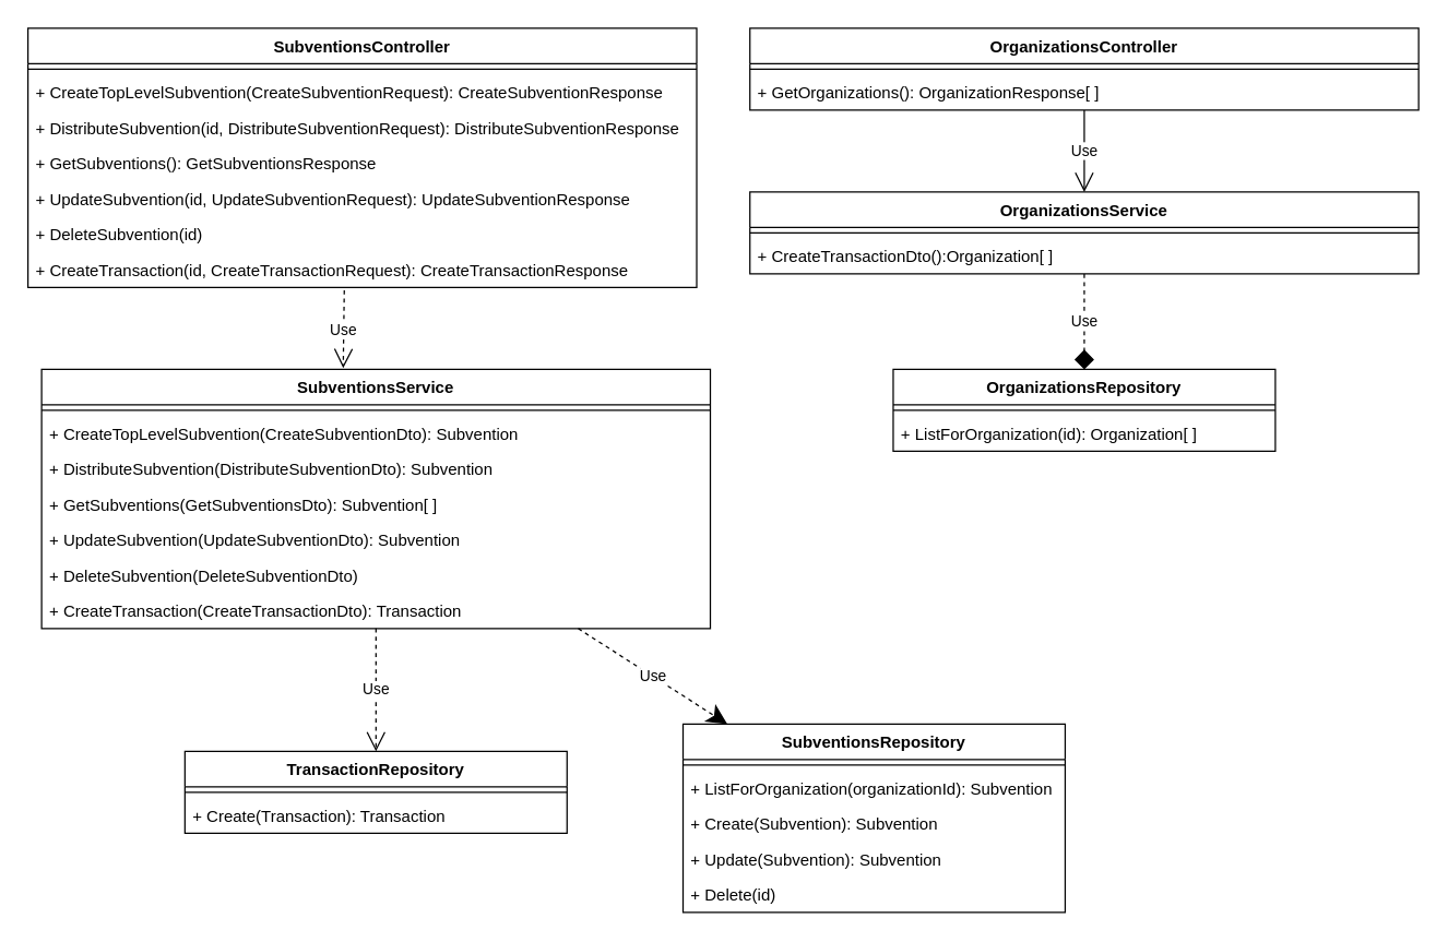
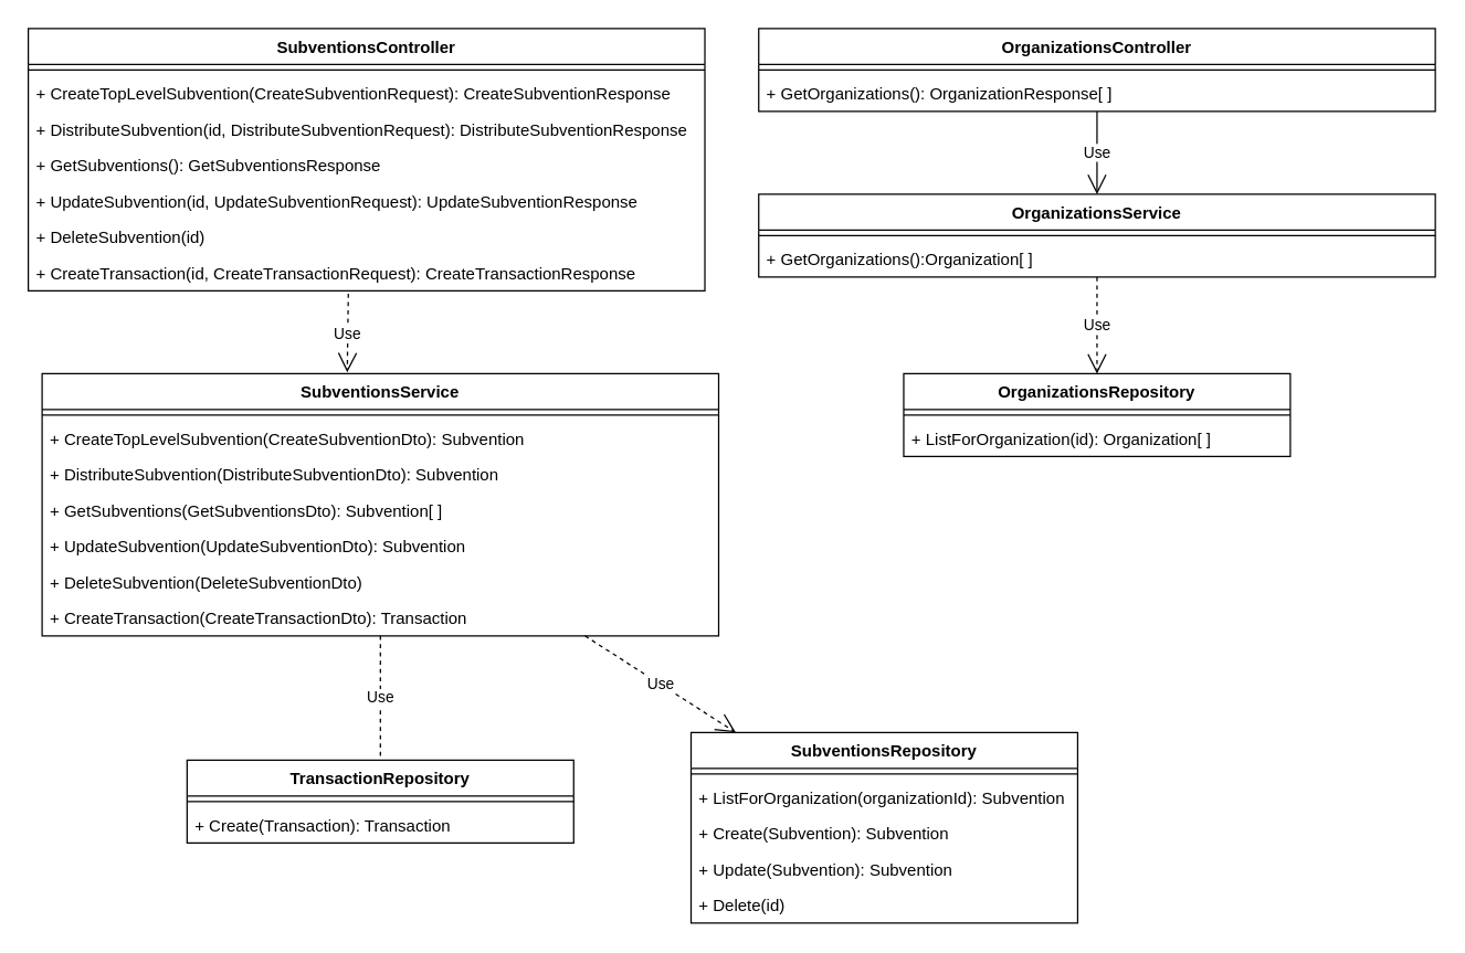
  <mxCell id="0" />
  <mxCell id="1" parent="0" />
  <mxCell id="2" value="SubventionsController" style="swimlane;fontStyle=1;align=center;verticalAlign=top;childLayout=stackLayout;horizontal=1;startSize=26;horizontalStack=0;resizeParent=1;resizeParentMax=0;resizeLast=0;collapsible=1;marginBottom=0;" parent="1" vertex="1"><mxGeometry x="20" y="20" width="490" height="190" as="geometry" /></mxCell>
  <mxCell id="3" value="" style="line;strokeWidth=1;fillColor=none;align=left;verticalAlign=middle;spacingTop=-1;spacingLeft=3;spacingRight=3;rotatable=0;labelPosition=right;points=[];portConstraint=eastwest;strokeColor=inherit;" parent="2" vertex="1"><mxGeometry y="26" width="490" height="8" as="geometry" /></mxCell>
  <mxCell id="4" value="+ CreateTopLevelSubvention(CreateSubventionRequest): CreateSubventionResponse" style="text;strokeColor=none;fillColor=none;align=left;verticalAlign=top;spacingLeft=4;spacingRight=4;overflow=hidden;rotatable=0;points=[[0,0.5],[1,0.5]];portConstraint=eastwest;" parent="2" vertex="1"><mxGeometry y="34" width="490" height="26" as="geometry" /></mxCell>
  <mxCell id="5" value="+ DistributeSubvention(id, DistributeSubventionRequest): DistributeSubventionResponse" style="text;strokeColor=none;fillColor=none;align=left;verticalAlign=top;spacingLeft=4;spacingRight=4;overflow=hidden;rotatable=0;points=[[0,0.5],[1,0.5]];portConstraint=eastwest;" parent="2" vertex="1"><mxGeometry y="60" width="490" height="26" as="geometry" /></mxCell>
  <mxCell id="6" value="+ GetSubventions(): GetSubventionsResponse" style="text;strokeColor=none;fillColor=none;align=left;verticalAlign=top;spacingLeft=4;spacingRight=4;overflow=hidden;rotatable=0;points=[[0,0.5],[1,0.5]];portConstraint=eastwest;" parent="2" vertex="1"><mxGeometry y="86" width="490" height="26" as="geometry" /></mxCell>
  <mxCell id="7" value="+ UpdateSubvention(id, UpdateSubventionRequest): UpdateSubventionResponse" style="text;strokeColor=none;fillColor=none;align=left;verticalAlign=top;spacingLeft=4;spacingRight=4;overflow=hidden;rotatable=0;points=[[0,0.5],[1,0.5]];portConstraint=eastwest;" parent="2" vertex="1"><mxGeometry y="112" width="490" height="26" as="geometry" /></mxCell>
  <mxCell id="8" value="+ DeleteSubvention(id)" style="text;strokeColor=none;fillColor=none;align=left;verticalAlign=top;spacingLeft=4;spacingRight=4;overflow=hidden;rotatable=0;points=[[0,0.5],[1,0.5]];portConstraint=eastwest;" parent="2" vertex="1"><mxGeometry y="138" width="490" height="26" as="geometry" /></mxCell>
  <mxCell id="9" value="+ CreateTransaction(id, CreateTransactionRequest): CreateTransactionResponse" style="text;strokeColor=none;fillColor=none;align=left;verticalAlign=top;spacingLeft=4;spacingRight=4;overflow=hidden;rotatable=0;points=[[0,0.5],[1,0.5]];portConstraint=eastwest;" parent="2" vertex="1"><mxGeometry y="164" width="490" height="26" as="geometry" /></mxCell>
  <mxCell id="10" value="SubventionsService" style="swimlane;fontStyle=1;align=center;verticalAlign=top;childLayout=stackLayout;horizontal=1;startSize=26;horizontalStack=0;resizeParent=1;resizeParentMax=0;resizeLast=0;collapsible=1;marginBottom=0;" parent="1" vertex="1"><mxGeometry x="30" y="270" width="490" height="190" as="geometry" /></mxCell>
  <mxCell id="11" value="" style="line;strokeWidth=1;fillColor=none;align=left;verticalAlign=middle;spacingTop=-1;spacingLeft=3;spacingRight=3;rotatable=0;labelPosition=right;points=[];portConstraint=eastwest;strokeColor=inherit;" parent="10" vertex="1"><mxGeometry y="26" width="490" height="8" as="geometry" /></mxCell>
  <mxCell id="12" value="+ CreateTopLevelSubvention(CreateSubventionDto): Subvention" style="text;strokeColor=none;fillColor=none;align=left;verticalAlign=top;spacingLeft=4;spacingRight=4;overflow=hidden;rotatable=0;points=[[0,0.5],[1,0.5]];portConstraint=eastwest;" parent="10" vertex="1"><mxGeometry y="34" width="490" height="26" as="geometry" /></mxCell>
  <mxCell id="13" value="+ DistributeSubvention(DistributeSubventionDto): Subvention" style="text;strokeColor=none;fillColor=none;align=left;verticalAlign=top;spacingLeft=4;spacingRight=4;overflow=hidden;rotatable=0;points=[[0,0.5],[1,0.5]];portConstraint=eastwest;" parent="10" vertex="1"><mxGeometry y="60" width="490" height="26" as="geometry" /></mxCell>
  <mxCell id="14" value="+ GetSubventions(GetSubventionsDto): Subvention[ ]" style="text;strokeColor=none;fillColor=none;align=left;verticalAlign=top;spacingLeft=4;spacingRight=4;overflow=hidden;rotatable=0;points=[[0,0.5],[1,0.5]];portConstraint=eastwest;" parent="10" vertex="1"><mxGeometry y="86" width="490" height="26" as="geometry" /></mxCell>
  <mxCell id="15" value="+ UpdateSubvention(UpdateSubventionDto): Subvention" style="text;strokeColor=none;fillColor=none;align=left;verticalAlign=top;spacingLeft=4;spacingRight=4;overflow=hidden;rotatable=0;points=[[0,0.5],[1,0.5]];portConstraint=eastwest;" parent="10" vertex="1"><mxGeometry y="112" width="490" height="26" as="geometry" /></mxCell>
  <mxCell id="16" value="+ DeleteSubvention(DeleteSubventionDto)" style="text;strokeColor=none;fillColor=none;align=left;verticalAlign=top;spacingLeft=4;spacingRight=4;overflow=hidden;rotatable=0;points=[[0,0.5],[1,0.5]];portConstraint=eastwest;" parent="10" vertex="1"><mxGeometry y="138" width="490" height="26" as="geometry" /></mxCell>
  <mxCell id="17" value="+ CreateTransaction(CreateTransactionDto): Transaction" style="text;strokeColor=none;fillColor=none;align=left;verticalAlign=top;spacingLeft=4;spacingRight=4;overflow=hidden;rotatable=0;points=[[0,0.5],[1,0.5]];portConstraint=eastwest;" parent="10" vertex="1"><mxGeometry y="164" width="490" height="26" as="geometry" /></mxCell>
  <mxCell id="18" value="TransactionRepository" style="swimlane;fontStyle=1;align=center;verticalAlign=top;childLayout=stackLayout;horizontal=1;startSize=26;horizontalStack=0;resizeParent=1;resizeParentMax=0;resizeLast=0;collapsible=1;marginBottom=0;" parent="1" vertex="1"><mxGeometry x="135" y="550" width="280" height="60" as="geometry" /></mxCell>
  <mxCell id="19" value="" style="line;strokeWidth=1;fillColor=none;align=left;verticalAlign=middle;spacingTop=-1;spacingLeft=3;spacingRight=3;rotatable=0;labelPosition=right;points=[];portConstraint=eastwest;strokeColor=inherit;" parent="18" vertex="1"><mxGeometry y="26" width="280" height="8" as="geometry" /></mxCell>
  <mxCell id="20" value="+ Create(Transaction): Transaction" style="text;strokeColor=none;fillColor=none;align=left;verticalAlign=top;spacingLeft=4;spacingRight=4;overflow=hidden;rotatable=0;points=[[0,0.5],[1,0.5]];portConstraint=eastwest;" parent="18" vertex="1"><mxGeometry y="34" width="280" height="26" as="geometry" /></mxCell>
  <mxCell id="21" value="Use" style="endArrow=open;endSize=12;dashed=1;html=1;rounded=0;exitX=0.473;exitY=1.077;exitDx=0;exitDy=0;exitPerimeter=0;entryX=0.451;entryY=-0.005;entryDx=0;entryDy=0;entryPerimeter=0;" parent="1" source="9" target="10" edge="1"><mxGeometry width="160" relative="1" as="geometry"><mxPoint x="240" y="230" as="sourcePoint" /><mxPoint x="400" y="230" as="targetPoint" /></mxGeometry></mxCell>
- <mxCell id="22" value="Use" style="endArrow=open;endSize=12;dashed=1;html=1;rounded=0;" parent="1" source="10" target="18" edge="1"><mxGeometry width="160" relative="1" as="geometry"><mxPoint x="370" y="250" as="sourcePoint" /><mxPoint x="530" y="250" as="targetPoint" /></mxGeometry></mxCell>
+ <mxCell id="22" value="Use" style="endArrow=none;endSize=12;dashed=1;html=1;rounded=0;" parent="1" source="10" target="18" edge="1"><mxGeometry width="160" relative="1" as="geometry"><mxPoint x="370" y="250" as="sourcePoint" /><mxPoint x="530" y="250" as="targetPoint" /></mxGeometry></mxCell>
  <mxCell id="23" value="OrganizationsController" style="swimlane;fontStyle=1;align=center;verticalAlign=top;childLayout=stackLayout;horizontal=1;startSize=26;horizontalStack=0;resizeParent=1;resizeParentMax=0;resizeLast=0;collapsible=1;marginBottom=0;" vertex="1" parent="1"><mxGeometry x="549" y="20" width="490" height="60" as="geometry" /></mxCell>
  <mxCell id="24" value="" style="line;strokeWidth=1;fillColor=none;align=left;verticalAlign=middle;spacingTop=-1;spacingLeft=3;spacingRight=3;rotatable=0;labelPosition=right;points=[];portConstraint=eastwest;strokeColor=inherit;" vertex="1" parent="23"><mxGeometry y="26" width="490" height="8" as="geometry" /></mxCell>
  <mxCell id="25" value="+ GetOrganizations(): OrganizationResponse[ ]" style="text;strokeColor=none;fillColor=none;align=left;verticalAlign=top;spacingLeft=4;spacingRight=4;overflow=hidden;rotatable=0;points=[[0,0.5],[1,0.5]];portConstraint=eastwest;" vertex="1" parent="23"><mxGeometry y="34" width="490" height="26" as="geometry" /></mxCell>
  <mxCell id="26" value="OrganizationsService" style="swimlane;fontStyle=1;align=center;verticalAlign=top;childLayout=stackLayout;horizontal=1;startSize=26;horizontalStack=0;resizeParent=1;resizeParentMax=0;resizeLast=0;collapsible=1;marginBottom=0;" vertex="1" parent="1"><mxGeometry x="549" y="140" width="490" height="60" as="geometry" /></mxCell>
  <mxCell id="27" value="" style="line;strokeWidth=1;fillColor=none;align=left;verticalAlign=middle;spacingTop=-1;spacingLeft=3;spacingRight=3;rotatable=0;labelPosition=right;points=[];portConstraint=eastwest;strokeColor=inherit;" vertex="1" parent="26"><mxGeometry y="26" width="490" height="8" as="geometry" /></mxCell>
- <mxCell id="28" value="+ CreateTransactionDto():Organization[ ]" style="text;strokeColor=none;fillColor=none;align=left;verticalAlign=top;spacingLeft=4;spacingRight=4;overflow=hidden;rotatable=0;points=[[0,0.5],[1,0.5]];portConstraint=eastwest;" vertex="1" parent="26"><mxGeometry y="34" width="490" height="26" as="geometry" /></mxCell>
+ <mxCell id="28" value="+ GetOrganizations():Organization[ ]" style="text;strokeColor=none;fillColor=none;align=left;verticalAlign=top;spacingLeft=4;spacingRight=4;overflow=hidden;rotatable=0;points=[[0,0.5],[1,0.5]];portConstraint=eastwest;" vertex="1" parent="26"><mxGeometry y="34" width="490" height="26" as="geometry" /></mxCell>
  <mxCell id="29" value="OrganizationsRepository" style="swimlane;fontStyle=1;align=center;verticalAlign=top;childLayout=stackLayout;horizontal=1;startSize=26;horizontalStack=0;resizeParent=1;resizeParentMax=0;resizeLast=0;collapsible=1;marginBottom=0;" vertex="1" parent="1"><mxGeometry x="654" y="270" width="280" height="60" as="geometry" /></mxCell>
  <mxCell id="30" value="" style="line;strokeWidth=1;fillColor=none;align=left;verticalAlign=middle;spacingTop=-1;spacingLeft=3;spacingRight=3;rotatable=0;labelPosition=right;points=[];portConstraint=eastwest;strokeColor=inherit;" vertex="1" parent="29"><mxGeometry y="26" width="280" height="8" as="geometry" /></mxCell>
  <mxCell id="31" value="+ ListForOrganization(id): Organization[ ]" style="text;strokeColor=none;fillColor=none;align=left;verticalAlign=top;spacingLeft=4;spacingRight=4;overflow=hidden;rotatable=0;points=[[0,0.5],[1,0.5]];portConstraint=eastwest;" vertex="1" parent="29"><mxGeometry y="34" width="280" height="26" as="geometry" /></mxCell>
  <mxCell id="32" value="Use" style="endArrow=open;endSize=12;dashed=0;html=1;rounded=0;" edge="1" parent="1" source="23" target="26"><mxGeometry width="160" relative="1" as="geometry"><mxPoint x="794.07" y="86.472" as="sourcePoint" /><mxPoint x="793.29" y="143.52" as="targetPoint" /></mxGeometry></mxCell>
- <mxCell id="33" value="Use" style="endArrow=diamond;endSize=12;dashed=1;html=1;rounded=0;" edge="1" parent="1" source="26" target="29"><mxGeometry width="160" relative="1" as="geometry"><mxPoint x="804" y="90" as="sourcePoint" /><mxPoint x="804" y="150" as="targetPoint" /></mxGeometry></mxCell>
+ <mxCell id="33" value="Use" style="endArrow=open;endSize=12;dashed=1;html=1;rounded=0;" edge="1" parent="1" source="26" target="29"><mxGeometry width="160" relative="1" as="geometry"><mxPoint x="804" y="90" as="sourcePoint" /><mxPoint x="804" y="150" as="targetPoint" /></mxGeometry></mxCell>
  <mxCell id="34" value="SubventionsRepository" style="swimlane;fontStyle=1;align=center;verticalAlign=top;childLayout=stackLayout;horizontal=1;startSize=26;horizontalStack=0;resizeParent=1;resizeParentMax=0;resizeLast=0;collapsible=1;marginBottom=0;" vertex="1" parent="1"><mxGeometry x="500" y="530" width="280" height="138" as="geometry" /></mxCell>
  <mxCell id="35" value="" style="line;strokeWidth=1;fillColor=none;align=left;verticalAlign=middle;spacingTop=-1;spacingLeft=3;spacingRight=3;rotatable=0;labelPosition=right;points=[];portConstraint=eastwest;strokeColor=inherit;" vertex="1" parent="34"><mxGeometry y="26" width="280" height="8" as="geometry" /></mxCell>
  <mxCell id="36" value="+ ListForOrganization(organizationId): Subvention" style="text;strokeColor=none;fillColor=none;align=left;verticalAlign=top;spacingLeft=4;spacingRight=4;overflow=hidden;rotatable=0;points=[[0,0.5],[1,0.5]];portConstraint=eastwest;" vertex="1" parent="34"><mxGeometry y="34" width="280" height="26" as="geometry" /></mxCell>
  <mxCell id="37" value="+ Create(Subvention): Subvention" style="text;strokeColor=none;fillColor=none;align=left;verticalAlign=top;spacingLeft=4;spacingRight=4;overflow=hidden;rotatable=0;points=[[0,0.5],[1,0.5]];portConstraint=eastwest;" vertex="1" parent="34"><mxGeometry y="60" width="280" height="26" as="geometry" /></mxCell>
  <mxCell id="38" value="+ Update(Subvention): Subvention" style="text;strokeColor=none;fillColor=none;align=left;verticalAlign=top;spacingLeft=4;spacingRight=4;overflow=hidden;rotatable=0;points=[[0,0.5],[1,0.5]];portConstraint=eastwest;" vertex="1" parent="34"><mxGeometry y="86" width="280" height="26" as="geometry" /></mxCell>
  <mxCell id="39" value="+ Delete(id)" style="text;strokeColor=none;fillColor=none;align=left;verticalAlign=top;spacingLeft=4;spacingRight=4;overflow=hidden;rotatable=0;points=[[0,0.5],[1,0.5]];portConstraint=eastwest;" vertex="1" parent="34"><mxGeometry y="112" width="280" height="26" as="geometry" /></mxCell>
- <mxCell id="40" value="Use" style="endArrow=classic;endSize=12;dashed=1;html=1;rounded=0;" edge="1" parent="1" source="10" target="34"><mxGeometry width="160" relative="1" as="geometry"><mxPoint x="580" y="460" as="sourcePoint" /><mxPoint x="1280" y="780" as="targetPoint" /></mxGeometry></mxCell>
+ <mxCell id="40" value="Use" style="endArrow=open;endSize=12;dashed=1;html=1;rounded=0;" edge="1" parent="1" source="10" target="34"><mxGeometry width="160" relative="1" as="geometry"><mxPoint x="580" y="460" as="sourcePoint" /><mxPoint x="1280" y="780" as="targetPoint" /></mxGeometry></mxCell>
